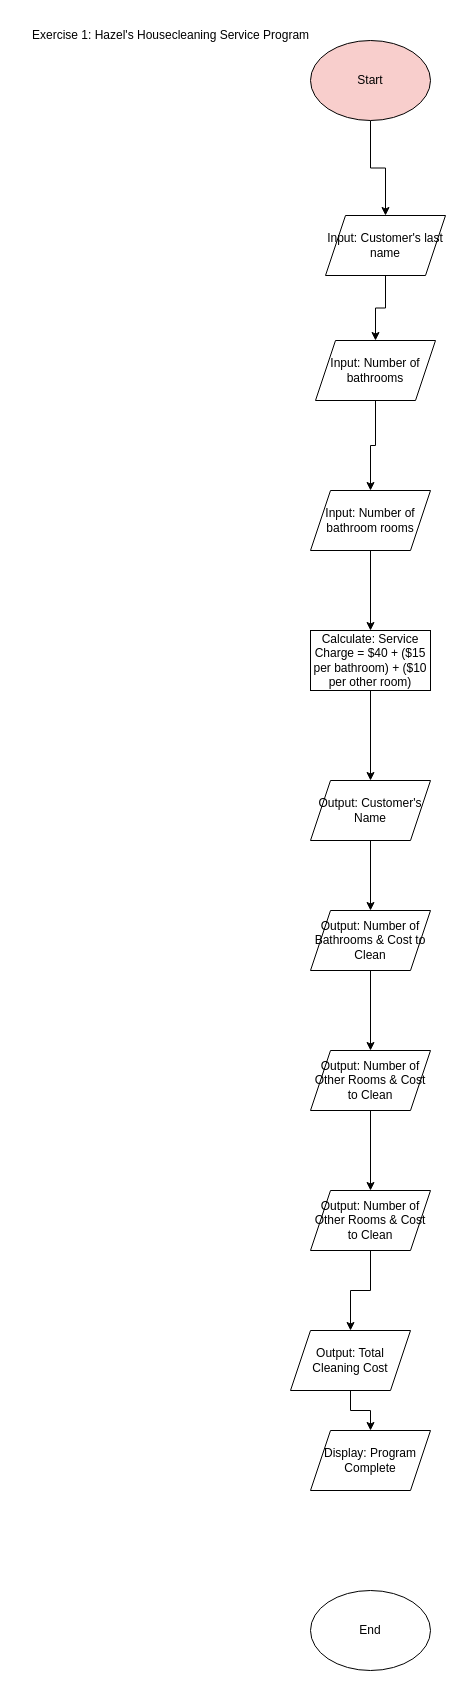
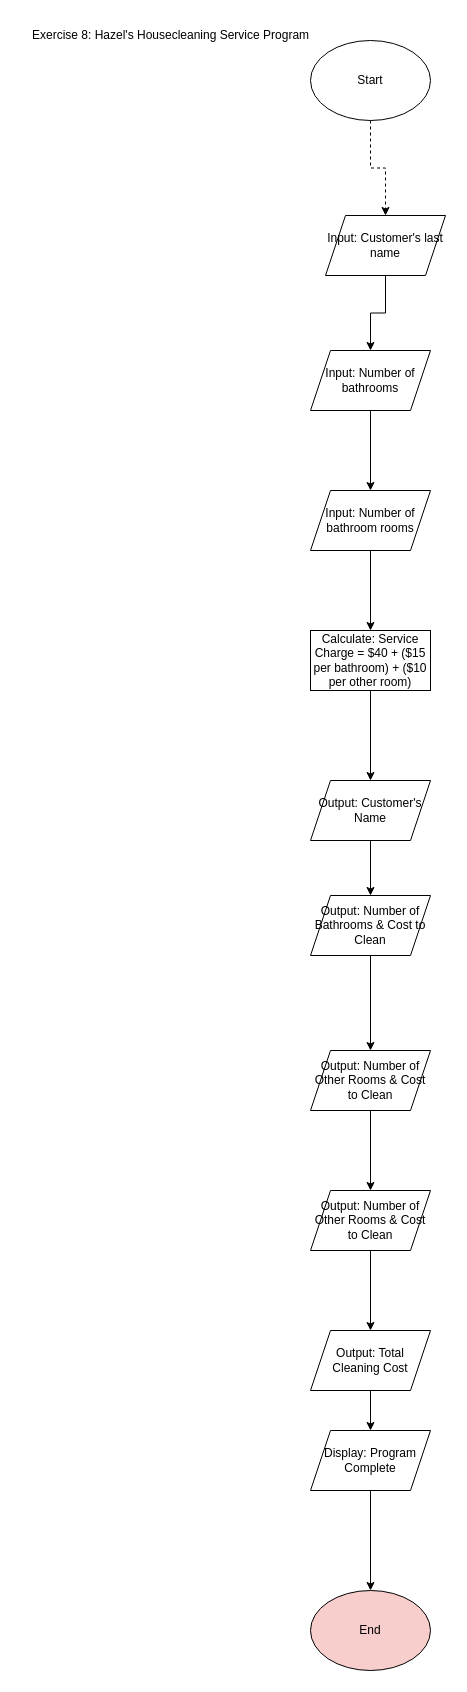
  <mxCell id="0" />
  <mxCell id="1" parent="0" />
- <mxCell id="2" value="" style="edgeStyle=orthogonalEdgeStyle;rounded=0;orthogonalLoop=1;jettySize=auto;html=1;" edge="1" parent="1" source="3" target="5"><mxGeometry relative="1" as="geometry" /></mxCell>
- <mxCell id="3" value="Start" style="ellipse;whiteSpace=wrap;html=1;fillColor=#f8cecc;" vertex="1" parent="1"><mxGeometry x="310" y="40" width="120" height="80" as="geometry" /></mxCell>
+ <mxCell id="2" value="" style="edgeStyle=orthogonalEdgeStyle;rounded=0;orthogonalLoop=1;jettySize=auto;html=1;dashed=1;" edge="1" parent="1" source="3" target="5"><mxGeometry relative="1" as="geometry" /></mxCell>
+ <mxCell id="3" value="Start" style="ellipse;whiteSpace=wrap;html=1;" vertex="1" parent="1"><mxGeometry x="310" y="40" width="120" height="80" as="geometry" /></mxCell>
  <mxCell id="4" value="" style="edgeStyle=orthogonalEdgeStyle;rounded=0;orthogonalLoop=1;jettySize=auto;html=1;" edge="1" parent="1" source="5" target="7"><mxGeometry relative="1" as="geometry" /></mxCell>
  <mxCell id="5" value="Input: Customer's last name" style="shape=parallelogram;perimeter=parallelogramPerimeter;whiteSpace=wrap;html=1;fixedSize=1;" vertex="1" parent="1"><mxGeometry x="325" y="215" width="120" height="60" as="geometry" /></mxCell>
  <mxCell id="6" value="" style="edgeStyle=orthogonalEdgeStyle;rounded=0;orthogonalLoop=1;jettySize=auto;html=1;" edge="1" parent="1" source="7" target="9"><mxGeometry relative="1" as="geometry" /></mxCell>
- <mxCell id="7" value="Input: Number of bathrooms" style="shape=parallelogram;perimeter=parallelogramPerimeter;whiteSpace=wrap;html=1;fixedSize=1;" vertex="1" parent="1"><mxGeometry x="315" y="340" width="120" height="60" as="geometry" /></mxCell>
+ <mxCell id="7" value="Input: Number of bathrooms" style="shape=parallelogram;perimeter=parallelogramPerimeter;whiteSpace=wrap;html=1;fixedSize=1;" vertex="1" parent="1"><mxGeometry x="310" y="350" width="120" height="60" as="geometry" /></mxCell>
  <mxCell id="8" value="" style="edgeStyle=orthogonalEdgeStyle;rounded=0;orthogonalLoop=1;jettySize=auto;html=1;" edge="1" parent="1" source="9" target="11"><mxGeometry relative="1" as="geometry" /></mxCell>
  <mxCell id="9" value="Input: Number of bathroom rooms" style="shape=parallelogram;perimeter=parallelogramPerimeter;whiteSpace=wrap;html=1;fixedSize=1;" vertex="1" parent="1"><mxGeometry x="310" y="490" width="120" height="60" as="geometry" /></mxCell>
  <mxCell id="10" value="" style="edgeStyle=orthogonalEdgeStyle;rounded=0;orthogonalLoop=1;jettySize=auto;html=1;" edge="1" parent="1" source="11" target="13"><mxGeometry relative="1" as="geometry" /></mxCell>
  <mxCell id="11" value="Calculate: Service Charge = $40 + ($15 per bathroom) + ($10 per other room)" style="whiteSpace=wrap;html=1;" vertex="1" parent="1"><mxGeometry x="310" y="630" width="120" height="60" as="geometry" /></mxCell>
  <mxCell id="12" value="" style="edgeStyle=orthogonalEdgeStyle;rounded=0;orthogonalLoop=1;jettySize=auto;html=1;" edge="1" parent="1" source="13" target="15"><mxGeometry relative="1" as="geometry" /></mxCell>
  <mxCell id="13" value="Output: Customer's Name" style="shape=parallelogram;perimeter=parallelogramPerimeter;whiteSpace=wrap;html=1;fixedSize=1;" vertex="1" parent="1"><mxGeometry x="310" y="780" width="120" height="60" as="geometry" /></mxCell>
  <mxCell id="14" value="" style="edgeStyle=orthogonalEdgeStyle;rounded=0;orthogonalLoop=1;jettySize=auto;html=1;" edge="1" parent="1" source="15" target="17"><mxGeometry relative="1" as="geometry" /></mxCell>
- <mxCell id="15" value="Output: Number of Bathrooms &amp;amp; Cost to Clean" style="shape=parallelogram;perimeter=parallelogramPerimeter;whiteSpace=wrap;html=1;fixedSize=1;" vertex="1" parent="1"><mxGeometry x="310" y="910" width="120" height="60" as="geometry" /></mxCell>
+ <mxCell id="15" value="Output: Number of Bathrooms &amp;amp; Cost to Clean" style="shape=parallelogram;perimeter=parallelogramPerimeter;whiteSpace=wrap;html=1;fixedSize=1;" vertex="1" parent="1"><mxGeometry x="310" y="895" width="120" height="60" as="geometry" /></mxCell>
  <mxCell id="16" value="" style="edgeStyle=orthogonalEdgeStyle;rounded=0;orthogonalLoop=1;jettySize=auto;html=1;" edge="1" parent="1" source="17" target="19"><mxGeometry relative="1" as="geometry" /></mxCell>
  <mxCell id="17" value="Output: Number of Other Rooms &amp;amp; Cost to Clean" style="shape=parallelogram;perimeter=parallelogramPerimeter;whiteSpace=wrap;html=1;fixedSize=1;" vertex="1" parent="1"><mxGeometry x="310" y="1050" width="120" height="60" as="geometry" /></mxCell>
  <mxCell id="18" value="" style="edgeStyle=orthogonalEdgeStyle;rounded=0;orthogonalLoop=1;jettySize=auto;html=1;" edge="1" parent="1" source="19" target="21"><mxGeometry relative="1" as="geometry" /></mxCell>
  <mxCell id="19" value="Output: Number of Other Rooms &amp;amp; Cost to Clean" style="shape=parallelogram;perimeter=parallelogramPerimeter;whiteSpace=wrap;html=1;fixedSize=1;" vertex="1" parent="1"><mxGeometry x="310" y="1190" width="120" height="60" as="geometry" /></mxCell>
  <mxCell id="20" value="" style="edgeStyle=orthogonalEdgeStyle;rounded=0;orthogonalLoop=1;jettySize=auto;html=1;" edge="1" parent="1" source="21" target="23"><mxGeometry relative="1" as="geometry" /></mxCell>
- <mxCell id="21" value="Output: Total Cleaning Cost" style="shape=parallelogram;perimeter=parallelogramPerimeter;whiteSpace=wrap;html=1;fixedSize=1;" vertex="1" parent="1"><mxGeometry x="290" y="1330" width="120" height="60" as="geometry" /></mxCell>
+ <mxCell id="21" value="Output: Total Cleaning Cost" style="shape=parallelogram;perimeter=parallelogramPerimeter;whiteSpace=wrap;html=1;fixedSize=1;" vertex="1" parent="1"><mxGeometry x="310" y="1330" width="120" height="60" as="geometry" /></mxCell>
+ <mxCell id="22" value="" style="edgeStyle=orthogonalEdgeStyle;rounded=0;orthogonalLoop=1;jettySize=auto;html=1;" edge="1" parent="1" source="23" target="24"><mxGeometry relative="1" as="geometry" /></mxCell>
  <mxCell id="23" value="Display: Program Complete" style="shape=parallelogram;perimeter=parallelogramPerimeter;whiteSpace=wrap;html=1;fixedSize=1;" vertex="1" parent="1"><mxGeometry x="310" y="1430" width="120" height="60" as="geometry" /></mxCell>
- <mxCell id="24" value="End" style="ellipse;whiteSpace=wrap;html=1;" vertex="1" parent="1"><mxGeometry x="310" y="1590" width="120" height="80" as="geometry" /></mxCell>
- <mxCell id="25" value="Exercise 1: Hazel's Housecleaning Service Program" style="text;html=1;align=center;verticalAlign=middle;resizable=0;points=[];autosize=1;strokeColor=none;fillColor=none;" vertex="1" parent="1"><mxGeometry y="20" width="300" height="30" as="geometry" x="20" /></mxCell>
+ <mxCell id="24" value="End" style="ellipse;whiteSpace=wrap;html=1;fillColor=#f8cecc;" vertex="1" parent="1"><mxGeometry x="310" y="1590" width="120" height="80" as="geometry" /></mxCell>
+ <mxCell id="25" value="Exercise 8: Hazel's Housecleaning Service Program" style="text;html=1;align=center;verticalAlign=middle;resizable=0;points=[];autosize=1;strokeColor=none;fillColor=none;" vertex="1" parent="1"><mxGeometry y="20" width="300" height="30" as="geometry" x="20" /></mxCell>
